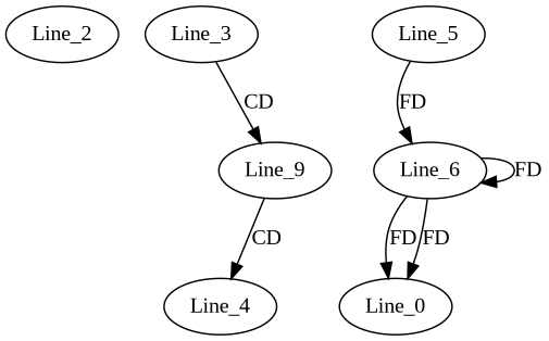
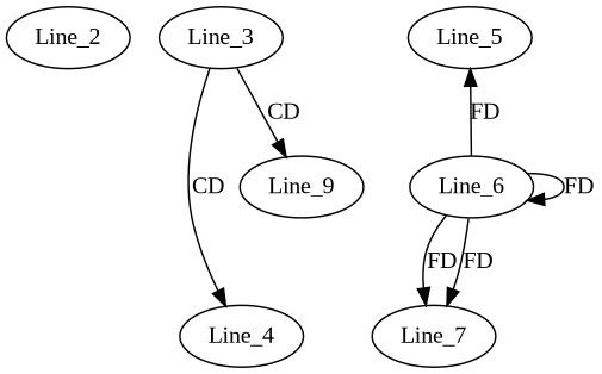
  digraph {
    fontname="Liberation Serif"
    node [fontname="Liberation Serif"]
    edge [fontname="Liberation Serif"]
    n1 [label=Line_2]
    Line_3
    Line_4
    Line_9
    Line_5
    Line_6
-   Line_7 [label=Line_0]
-   Line_9 -> Line_4 [label=CD]
+   Line_7
+   Line_3 -> Line_4 [label=CD]
    Line_3 -> Line_9 [label=CD]
-   Line_5 -> Line_6 [label=FD]
+   Line_6 -> Line_5 [label=FD]
    Line_6 -> Line_6 [label=FD]
    Line_6 -> Line_7 [label=FD]
    Line_6 -> Line_7 [label=FD]
  }
